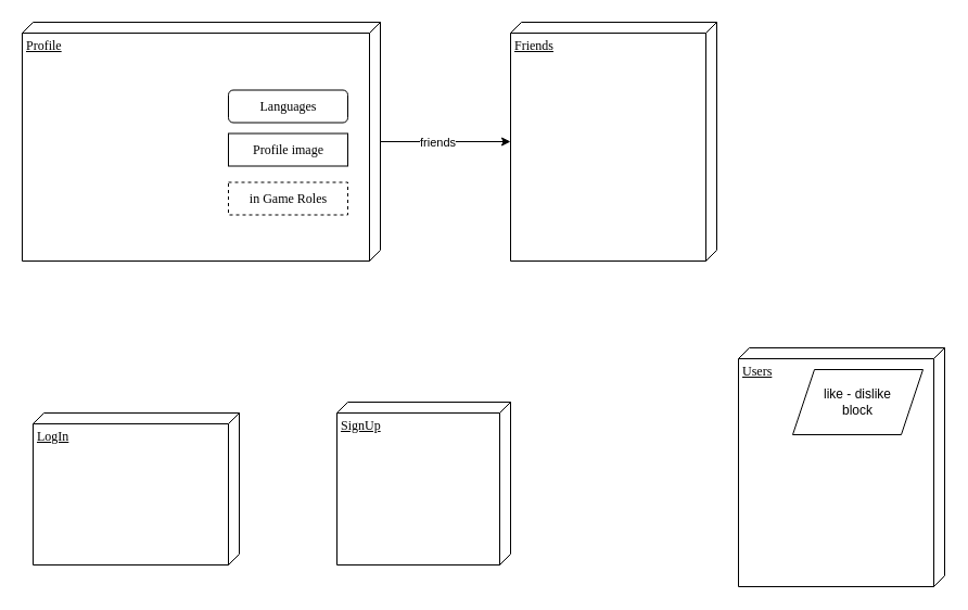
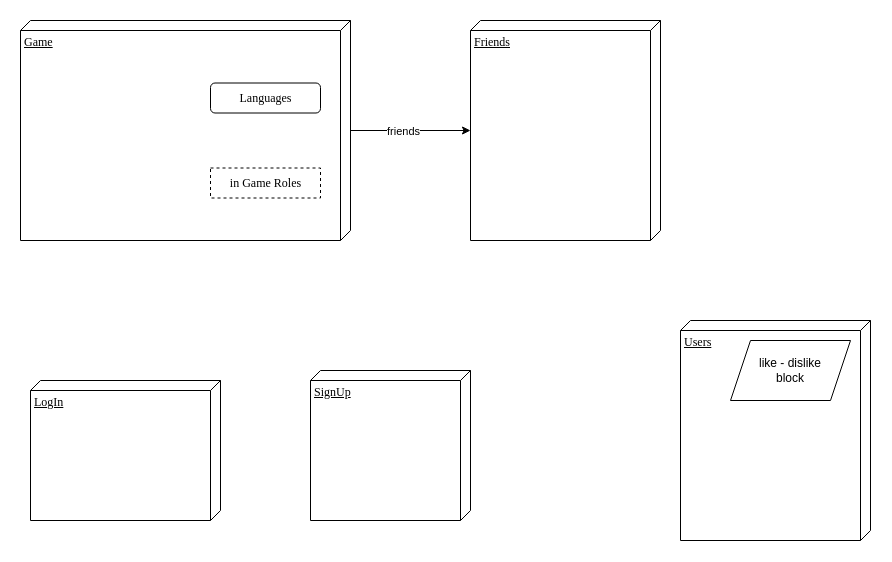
  <mxCell id="0" />
  <mxCell id="1" parent="0" />
  <mxCell id="2" style="edgeStyle=orthogonalEdgeStyle;rounded=0;orthogonalLoop=1;jettySize=auto;html=1;" edge="1" parent="1" source="4" target="10"><mxGeometry relative="1" as="geometry" /></mxCell>
  <mxCell id="3" value="friends" style="edgeLabel;html=1;align=center;verticalAlign=middle;resizable=0;points=[];" vertex="1" connectable="0" parent="2"><mxGeometry x="-0.139" relative="1" as="geometry"><mxPoint as="offset" /></mxGeometry></mxCell>
- <mxCell id="4" value="Profile" style="verticalAlign=top;align=left;spacingTop=8;spacingLeft=2;spacingRight=12;shape=cube;size=10;direction=south;fontStyle=4;html=1;rounded=0;shadow=0;comic=0;labelBackgroundColor=none;strokeWidth=1;fontFamily=Verdana;fontSize=12" vertex="1" parent="1"><mxGeometry x="20" y="20" width="330" height="220" as="geometry" /></mxCell>
+ <mxCell id="4" value="Game" style="verticalAlign=top;align=left;spacingTop=8;spacingLeft=2;spacingRight=12;shape=cube;size=10;direction=south;fontStyle=4;html=1;rounded=0;shadow=0;comic=0;labelBackgroundColor=none;strokeWidth=1;fontFamily=Verdana;fontSize=12" vertex="1" parent="1"><mxGeometry x="20" y="20" width="330" height="220" as="geometry" /></mxCell>
  <mxCell id="5" value="Users" style="verticalAlign=top;align=left;spacingTop=8;spacingLeft=2;spacingRight=12;shape=cube;size=10;direction=south;fontStyle=4;html=1;rounded=0;shadow=0;comic=0;labelBackgroundColor=none;strokeWidth=1;fontFamily=Verdana;fontSize=12" vertex="1" parent="1"><mxGeometry x="680" y="320" width="190" height="220" as="geometry" /></mxCell>
  <mxCell id="6" value="Languages" style="html=1;shadow=0;comic=0;labelBackgroundColor=none;strokeWidth=1;fontFamily=Verdana;fontSize=12;align=center;rounded=1;" vertex="1" parent="1"><mxGeometry x="210" y="82.5" width="110" height="30" as="geometry" /></mxCell>
- <mxCell id="7" value="Profile image" style="html=1;rounded=0;shadow=0;comic=0;labelBackgroundColor=none;strokeWidth=1;fontFamily=Verdana;fontSize=12;align=center;" vertex="1" parent="1"><mxGeometry x="210" y="122.5" width="110" height="30" as="geometry" /></mxCell>
  <mxCell id="8" value="in Game Roles" style="html=1;rounded=0;shadow=0;comic=0;labelBackgroundColor=none;strokeWidth=1;fontFamily=Verdana;fontSize=12;align=center;dashed=1;" vertex="1" parent="1"><mxGeometry x="210" y="167.5" width="110" height="30" as="geometry" /></mxCell>
  <mxCell id="9" value="like - dislike&lt;br&gt;block" style="shape=parallelogram;perimeter=parallelogramPerimeter;whiteSpace=wrap;html=1;fixedSize=1;" vertex="1" parent="1"><mxGeometry x="730" y="340" width="120" height="60" as="geometry" /></mxCell>
  <mxCell id="10" value="Friends" style="verticalAlign=top;align=left;spacingTop=8;spacingLeft=2;spacingRight=12;shape=cube;size=10;direction=south;fontStyle=4;html=1;rounded=0;shadow=0;comic=0;labelBackgroundColor=none;strokeWidth=1;fontFamily=Verdana;fontSize=12" vertex="1" parent="1"><mxGeometry x="470" y="20" width="190" height="220" as="geometry" /></mxCell>
  <mxCell id="11" value="LogIn" style="verticalAlign=top;align=left;spacingTop=8;spacingLeft=2;spacingRight=12;shape=cube;size=10;direction=south;fontStyle=4;html=1;rounded=0;shadow=0;comic=0;labelBackgroundColor=none;strokeWidth=1;fontFamily=Verdana;fontSize=12" vertex="1" parent="1"><mxGeometry x="30" y="380" width="190" height="140" as="geometry" /></mxCell>
  <mxCell id="12" value="SignUp" style="verticalAlign=top;align=left;spacingTop=8;spacingLeft=2;spacingRight=12;shape=cube;size=10;direction=south;fontStyle=4;html=1;rounded=0;shadow=0;comic=0;labelBackgroundColor=none;strokeWidth=1;fontFamily=Verdana;fontSize=12" vertex="1" parent="1"><mxGeometry x="310" y="370" width="160" height="150" as="geometry" /></mxCell>
